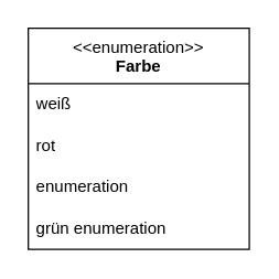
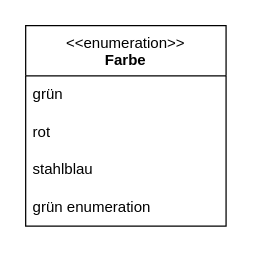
  <mxCell id="0" />
  <mxCell id="1" parent="0" />
  <mxCell id="2" value="&amp;lt;&amp;lt;enumeration&amp;gt;&amp;gt;&lt;br&gt;&lt;b&gt;Farbe&lt;/b&gt;" style="swimlane;fontStyle=0;align=center;verticalAlign=top;childLayout=stackLayout;horizontal=1;startSize=40;horizontalStack=0;resizeParent=1;resizeParentMax=0;resizeLast=0;collapsible=0;marginBottom=0;html=1;whiteSpace=wrap;" parent="1" vertex="1"><mxGeometry x="20" y="20" width="160" height="160" as="geometry" /></mxCell>
- <mxCell id="3" value="weiß" style="text;html=1;strokeColor=none;fillColor=none;align=left;verticalAlign=middle;spacingLeft=4;spacingRight=4;overflow=hidden;rotatable=0;points=[[0,0.5],[1,0.5]];portConstraint=eastwest;whiteSpace=wrap;" parent="2" vertex="1"><mxGeometry y="40" width="160" height="30" as="geometry" /></mxCell>
+ <mxCell id="3" value="grün" style="text;html=1;strokeColor=none;fillColor=none;align=left;verticalAlign=middle;spacingLeft=4;spacingRight=4;overflow=hidden;rotatable=0;points=[[0,0.5],[1,0.5]];portConstraint=eastwest;whiteSpace=wrap;" parent="2" vertex="1"><mxGeometry y="40" width="160" height="30" as="geometry" /></mxCell>
  <mxCell id="4" value="rot" style="text;html=1;strokeColor=none;fillColor=none;align=left;verticalAlign=middle;spacingLeft=4;spacingRight=4;overflow=hidden;rotatable=0;points=[[0,0.5],[1,0.5]];portConstraint=eastwest;whiteSpace=wrap;" parent="2" vertex="1"><mxGeometry y="70" width="160" height="30" as="geometry" /></mxCell>
- <mxCell id="5" value="enumeration" style="text;html=1;strokeColor=none;fillColor=none;align=left;verticalAlign=middle;spacingLeft=4;spacingRight=4;overflow=hidden;rotatable=0;points=[[0,0.5],[1,0.5]];portConstraint=eastwest;whiteSpace=wrap;" parent="2" vertex="1"><mxGeometry y="100" width="160" height="30" as="geometry" /></mxCell>
+ <mxCell id="5" value="stahlblau" style="text;html=1;strokeColor=none;fillColor=none;align=left;verticalAlign=middle;spacingLeft=4;spacingRight=4;overflow=hidden;rotatable=0;points=[[0,0.5],[1,0.5]];portConstraint=eastwest;whiteSpace=wrap;" parent="2" vertex="1"><mxGeometry y="100" width="160" height="30" as="geometry" /></mxCell>
  <mxCell id="6" value="grün enumeration" style="text;html=1;strokeColor=none;fillColor=none;align=left;verticalAlign=middle;spacingLeft=4;spacingRight=4;overflow=hidden;rotatable=0;points=[[0,0.5],[1,0.5]];portConstraint=eastwest;whiteSpace=wrap;" parent="2" vertex="1"><mxGeometry y="130" width="160" height="30" as="geometry" /></mxCell>
